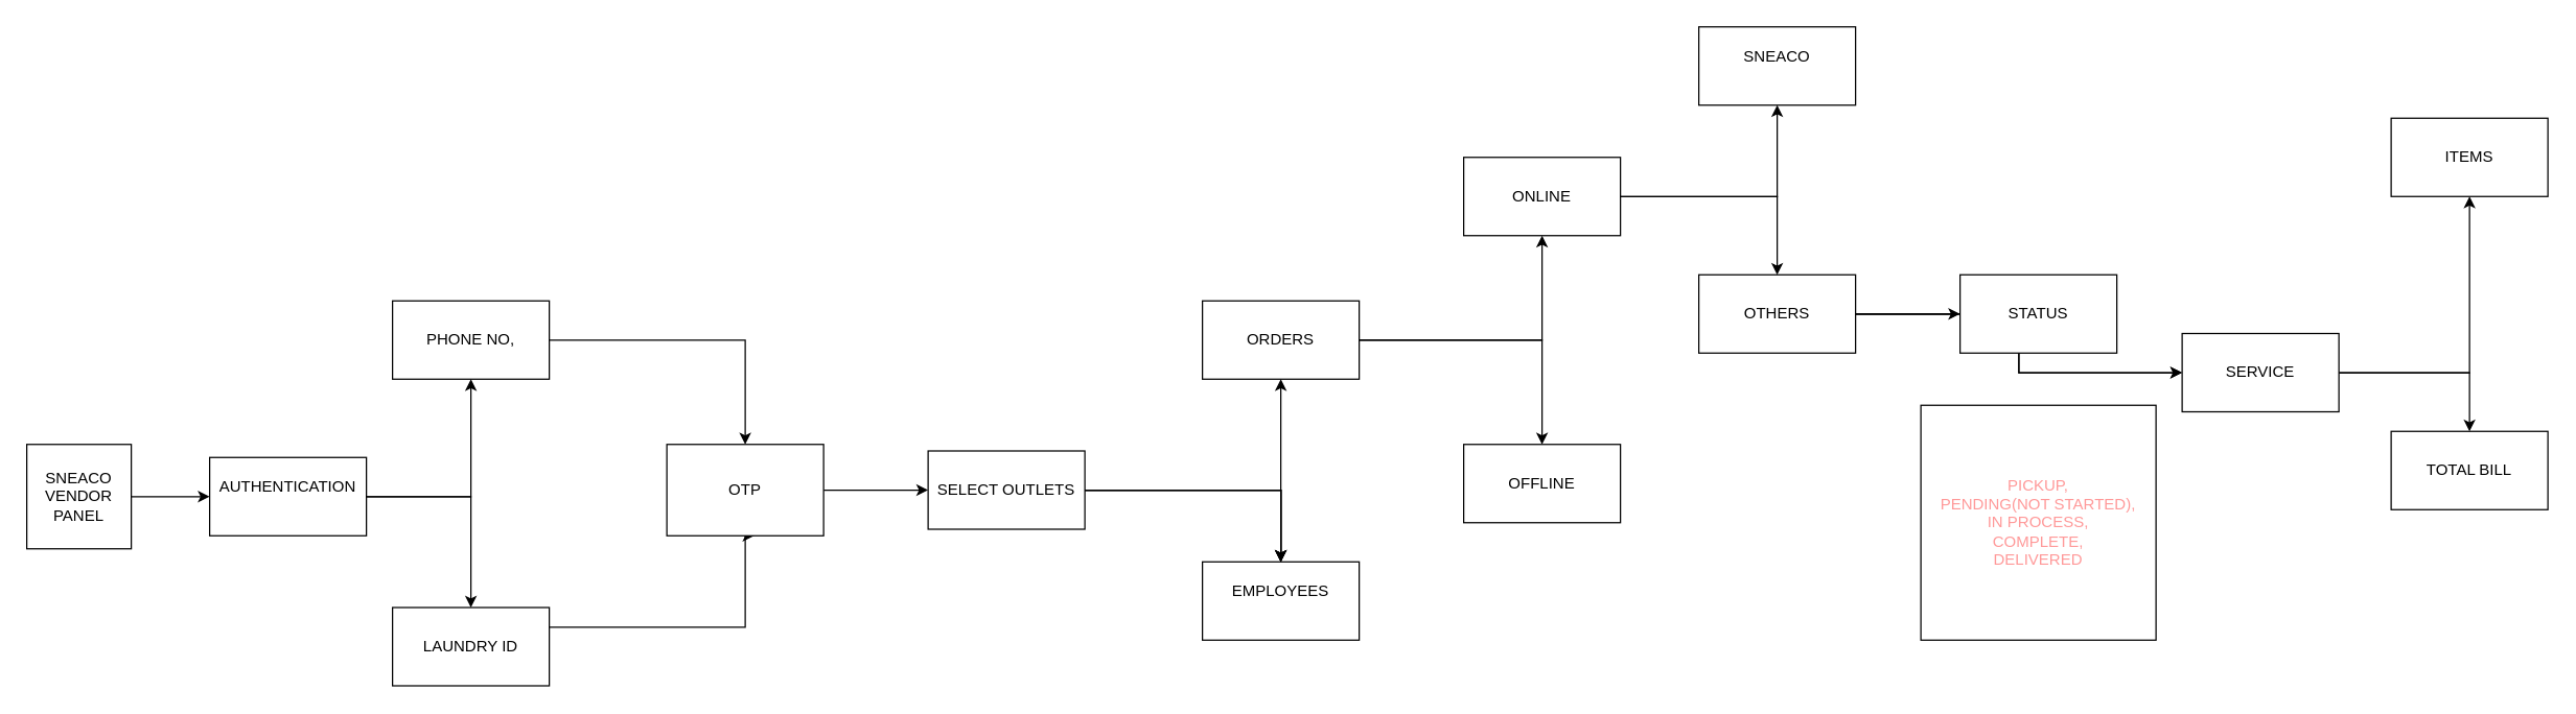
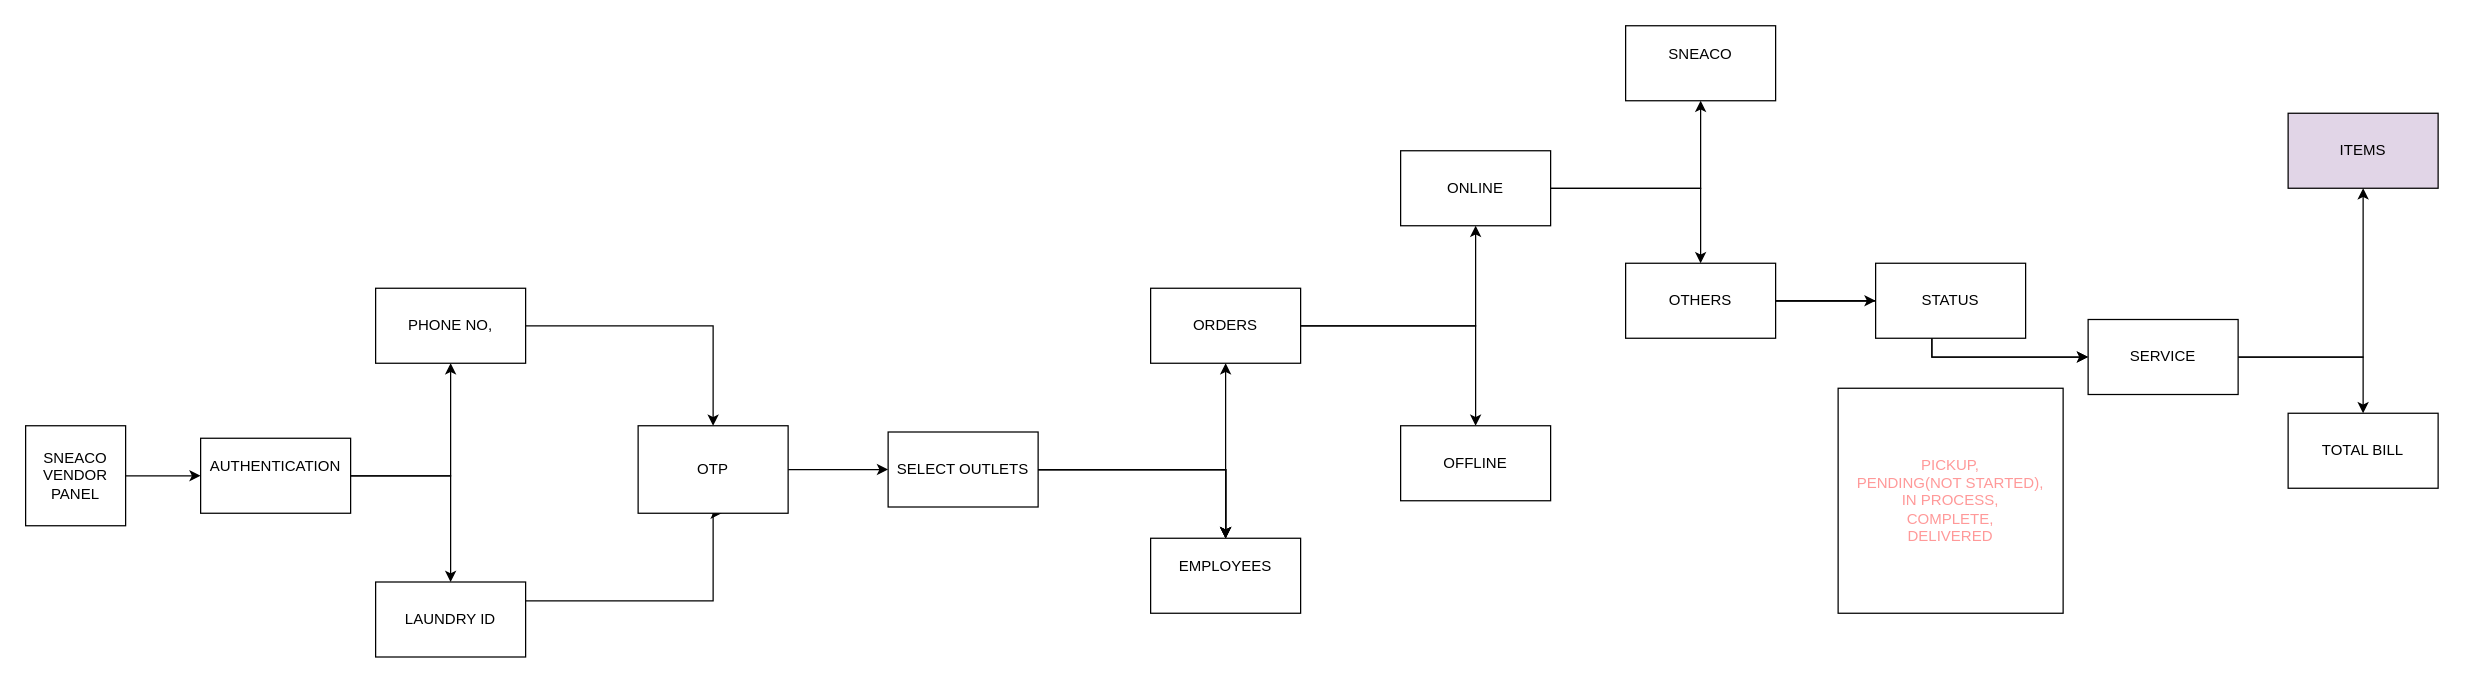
  <mxCell id="0" />
  <mxCell id="1" parent="0" />
  <mxCell id="2" value="" style="edgeStyle=orthogonalEdgeStyle;rounded=0;orthogonalLoop=1;jettySize=auto;html=1;" edge="1" parent="1" source="3" target="6"><mxGeometry relative="1" as="geometry" /></mxCell>
  <mxCell id="3" value="SNEACO&lt;div&gt;VENDOR PANEL&lt;/div&gt;" style="whiteSpace=wrap;html=1;aspect=fixed;" vertex="1" parent="1"><mxGeometry x="20" y="340" width="80" height="80" as="geometry" /></mxCell>
  <mxCell id="4" value="" style="edgeStyle=orthogonalEdgeStyle;rounded=0;orthogonalLoop=1;jettySize=auto;html=1;" edge="1" parent="1" source="6" target="8"><mxGeometry relative="1" as="geometry" /></mxCell>
  <mxCell id="5" value="" style="edgeStyle=orthogonalEdgeStyle;rounded=0;orthogonalLoop=1;jettySize=auto;html=1;" edge="1" parent="1" source="6" target="10"><mxGeometry relative="1" as="geometry" /></mxCell>
  <mxCell id="6" value="AUTHENTICATION&lt;div&gt;&lt;br&gt;&lt;/div&gt;" style="whiteSpace=wrap;html=1;" vertex="1" parent="1"><mxGeometry x="160" y="350" width="120" height="60" as="geometry" /></mxCell>
  <mxCell id="7" value="" style="edgeStyle=orthogonalEdgeStyle;rounded=0;orthogonalLoop=1;jettySize=auto;html=1;" edge="1" parent="1" source="8" target="12"><mxGeometry relative="1" as="geometry" /></mxCell>
  <mxCell id="8" value="PHONE NO," style="whiteSpace=wrap;html=1;" vertex="1" parent="1"><mxGeometry x="300" y="230" width="120" height="60" as="geometry" /></mxCell>
  <mxCell id="9" value="" style="edgeStyle=orthogonalEdgeStyle;rounded=0;orthogonalLoop=1;jettySize=auto;html=1;entryX=0.558;entryY=1;entryDx=0;entryDy=0;entryPerimeter=0;" edge="1" parent="1" source="10" target="12"><mxGeometry relative="1" as="geometry"><mxPoint x="580" y="420" as="targetPoint" /><Array as="points"><mxPoint x="570" y="480" /><mxPoint x="570" y="410" /></Array></mxGeometry></mxCell>
  <mxCell id="10" value="LAUNDRY ID" style="whiteSpace=wrap;html=1;" vertex="1" parent="1"><mxGeometry x="300" y="465" width="120" height="60" as="geometry" /></mxCell>
  <mxCell id="11" value="" style="edgeStyle=orthogonalEdgeStyle;rounded=0;orthogonalLoop=1;jettySize=auto;html=1;" edge="1" parent="1" source="12" target="17"><mxGeometry relative="1" as="geometry" /></mxCell>
  <mxCell id="12" value="OTP" style="whiteSpace=wrap;html=1;" vertex="1" parent="1"><mxGeometry x="510" y="340" width="120" height="70" as="geometry" /></mxCell>
  <mxCell id="13" value="" style="edgeStyle=orthogonalEdgeStyle;rounded=0;orthogonalLoop=1;jettySize=auto;html=1;" edge="1" parent="1" source="17" target="22"><mxGeometry relative="1" as="geometry" /></mxCell>
  <mxCell id="14" value="" style="edgeStyle=orthogonalEdgeStyle;rounded=0;orthogonalLoop=1;jettySize=auto;html=1;" edge="1" parent="1" source="17" target="22"><mxGeometry relative="1" as="geometry" /></mxCell>
  <mxCell id="15" value="" style="edgeStyle=orthogonalEdgeStyle;rounded=0;orthogonalLoop=1;jettySize=auto;html=1;" edge="1" parent="1" source="17" target="22"><mxGeometry relative="1" as="geometry" /></mxCell>
  <mxCell id="16" value="" style="edgeStyle=orthogonalEdgeStyle;rounded=0;orthogonalLoop=1;jettySize=auto;html=1;" edge="1" parent="1" source="22" target="20"><mxGeometry relative="1" as="geometry" /></mxCell>
  <mxCell id="17" value="SELECT OUTLETS" style="whiteSpace=wrap;html=1;" vertex="1" parent="1"><mxGeometry x="710" y="345" width="120" height="60" as="geometry" /></mxCell>
  <mxCell id="18" value="" style="edgeStyle=orthogonalEdgeStyle;rounded=0;orthogonalLoop=1;jettySize=auto;html=1;" edge="1" parent="1" source="20" target="25"><mxGeometry relative="1" as="geometry" /></mxCell>
  <mxCell id="19" value="" style="edgeStyle=orthogonalEdgeStyle;rounded=0;orthogonalLoop=1;jettySize=auto;html=1;" edge="1" parent="1" source="20" target="26"><mxGeometry relative="1" as="geometry" /></mxCell>
  <mxCell id="20" value="&lt;div&gt;ORDERS&lt;/div&gt;" style="whiteSpace=wrap;html=1;" vertex="1" parent="1"><mxGeometry x="920" y="230" width="120" height="60" as="geometry" /></mxCell>
  <mxCell id="21" value="" style="edgeStyle=orthogonalEdgeStyle;rounded=0;orthogonalLoop=1;jettySize=auto;html=1;" edge="1" parent="1" source="17" target="22"><mxGeometry relative="1" as="geometry"><mxPoint x="830" y="375" as="sourcePoint" /><mxPoint x="970" y="340" as="targetPoint" /></mxGeometry></mxCell>
  <mxCell id="22" value="EMPLOYEES&lt;div&gt;&lt;br&gt;&lt;/div&gt;" style="whiteSpace=wrap;html=1;" vertex="1" parent="1"><mxGeometry x="920" y="430" width="120" height="60" as="geometry" /></mxCell>
  <mxCell id="23" value="" style="edgeStyle=orthogonalEdgeStyle;rounded=0;orthogonalLoop=1;jettySize=auto;html=1;" edge="1" parent="1" source="25" target="27"><mxGeometry relative="1" as="geometry" /></mxCell>
  <mxCell id="24" value="" style="edgeStyle=orthogonalEdgeStyle;rounded=0;orthogonalLoop=1;jettySize=auto;html=1;" edge="1" parent="1" source="25" target="31"><mxGeometry relative="1" as="geometry" /></mxCell>
  <mxCell id="25" value="ONLINE" style="whiteSpace=wrap;html=1;" vertex="1" parent="1"><mxGeometry x="1120" y="120" width="120" height="60" as="geometry" /></mxCell>
  <mxCell id="26" value="OFFLINE" style="whiteSpace=wrap;html=1;" vertex="1" parent="1"><mxGeometry x="1120" y="340" width="120" height="60" as="geometry" /></mxCell>
  <mxCell id="27" value="SNEACO&lt;div&gt;&lt;br&gt;&lt;/div&gt;" style="whiteSpace=wrap;html=1;" vertex="1" parent="1"><mxGeometry x="1300" y="20" width="120" height="60" as="geometry" /></mxCell>
  <mxCell id="28" value="" style="edgeStyle=orthogonalEdgeStyle;rounded=0;orthogonalLoop=1;jettySize=auto;html=1;" edge="1" parent="1" source="31" target="34"><mxGeometry relative="1" as="geometry" /></mxCell>
  <mxCell id="29" value="" style="edgeStyle=orthogonalEdgeStyle;rounded=0;orthogonalLoop=1;jettySize=auto;html=1;" edge="1" parent="1" source="31" target="34"><mxGeometry relative="1" as="geometry" /></mxCell>
  <mxCell id="30" value="" style="edgeStyle=orthogonalEdgeStyle;rounded=0;orthogonalLoop=1;jettySize=auto;html=1;" edge="1" parent="1" source="31" target="37"><mxGeometry relative="1" as="geometry" /></mxCell>
  <mxCell id="31" value="OTHERS" style="whiteSpace=wrap;html=1;" vertex="1" parent="1"><mxGeometry x="1300" y="210" width="120" height="60" as="geometry" /></mxCell>
  <mxCell id="32" value="" style="edgeStyle=orthogonalEdgeStyle;rounded=0;orthogonalLoop=1;jettySize=auto;html=1;" edge="1" parent="1" source="34" target="35"><mxGeometry relative="1" as="geometry" /></mxCell>
  <mxCell id="33" value="" style="edgeStyle=orthogonalEdgeStyle;rounded=0;orthogonalLoop=1;jettySize=auto;html=1;" edge="1" parent="1" source="34" target="36"><mxGeometry relative="1" as="geometry" /></mxCell>
  <mxCell id="34" value="SERVICE" style="whiteSpace=wrap;html=1;" vertex="1" parent="1"><mxGeometry x="1670" y="255" width="120" height="60" as="geometry" /></mxCell>
- <mxCell id="35" value="ITEMS" style="whiteSpace=wrap;html=1;" vertex="1" parent="1"><mxGeometry x="1830" y="90" width="120" height="60" as="geometry" /></mxCell>
+ <mxCell id="35" value="ITEMS" style="whiteSpace=wrap;html=1;fillColor=#e1d5e7;" vertex="1" parent="1"><mxGeometry x="1830" y="90" width="120" height="60" as="geometry" /></mxCell>
  <mxCell id="36" value="TOTAL BILL" style="whiteSpace=wrap;html=1;" vertex="1" parent="1"><mxGeometry x="1830" y="330" width="120" height="60" as="geometry" /></mxCell>
  <mxCell id="37" value="STATUS" style="whiteSpace=wrap;html=1;" vertex="1" parent="1"><mxGeometry x="1500" y="210" width="120" height="60" as="geometry" /></mxCell>
  <mxCell id="38" value="&lt;font color=&quot;#ff9999&quot;&gt;PICKUP,&lt;/font&gt;&lt;div&gt;&lt;font color=&quot;#ff9999&quot;&gt;PENDING(NOT STARTED),&lt;/font&gt;&lt;/div&gt;&lt;div&gt;&lt;font color=&quot;#ff9999&quot;&gt;IN PROCESS,&lt;br&gt;&lt;/font&gt;&lt;div&gt;&lt;font color=&quot;#ff9999&quot;&gt;COMPLETE,&lt;/font&gt;&lt;/div&gt;&lt;/div&gt;&lt;div&gt;&lt;font color=&quot;#ff9999&quot;&gt;DELIVERED&lt;/font&gt;&lt;/div&gt;" style="whiteSpace=wrap;html=1;aspect=fixed;" vertex="1" parent="1"><mxGeometry x="1470" y="310" width="180" height="180" as="geometry" /></mxCell>
